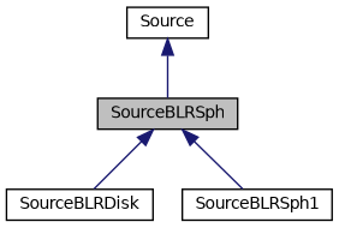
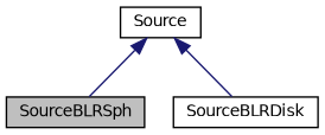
  digraph {
    node [color=black fillcolor=white fontname=Helvetica fontsize=10 shape=record style=filled]
    edge [color=midnightblue dir=back fontname=Helvetica fontsize=10 labelfontname=Helvetica labelfontsize=10 style=solid]
    n1 [fillcolor=grey75 fontcolor=black height=0.2 label=SourceBLRSph width=0.4]
    n2 [height=0.2 label=SourceBLRDisk width=0.4]
-   n3 [height=0.2 label=SourceBLRSph1 width=0.4]
    n4 [height=0.2 label=Source width=0.4]
-   n1 -> n2
-   n1 -> n3
+   n4 -> n2
    n4 -> n1
  }
